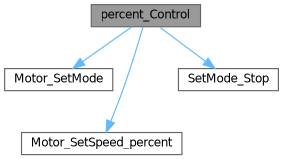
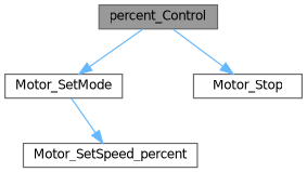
  digraph {
    rankdir=TB
    node [color=grey40 fillcolor=white fontname=Helvetica fontsize=10 shape=box style=filled]
    edge [color=steelblue1 fontname=Helvetica fontsize=10 labelfontname=Helvetica labelfontsize=10 style=solid]
    n1 [color=gray40 fillcolor=grey60 fontcolor=black height=0.2 label=percent_Control width=0.4]
    n2 [height=0.2 label=Motor_SetMode width=0.4]
    n3 [height=0.2 label=Motor_SetSpeed_percent width=0.4]
-   n4 [height=0.2 label=SetMode_Stop width=0.4]
+   n4 [height=0.2 label=Motor_Stop width=0.4]
    n1 -> n2
-   n1 -> n3
+   n2 -> n3
    n1 -> n4
  }
